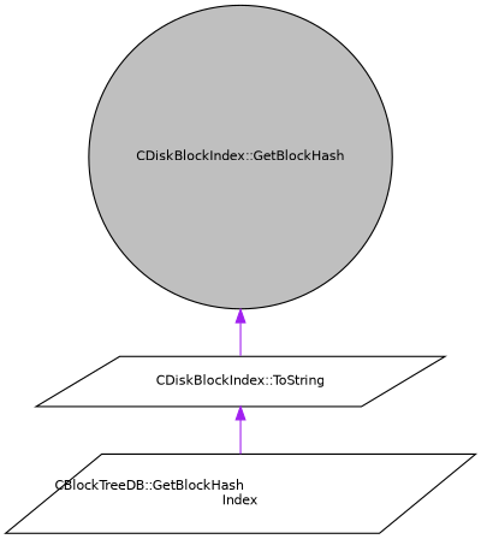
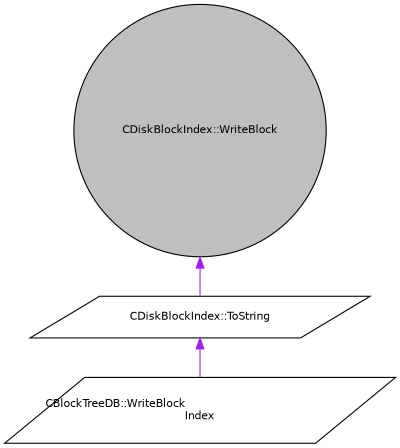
  digraph {
    rankdir=TB
    node [color=black fillcolor=white fontname=Helvetica fontsize=10 shape=parallelogram style=filled]
    edge [color=purple dir=back fontname=Helvetica fontsize=10 labelfontname=Helvetica labelfontsize=10 style=solid]
-   n1 [fillcolor=grey75 fontcolor=black height=0.2 label="CDiskBlockIndex::GetBlockHash" shape=circle width=0.4]
+   n1 [fillcolor=grey75 fontcolor=black height=0.2 label="CDiskBlockIndex::WriteBlock" shape=circle width=0.4]
    n2 [height=0.2 label="CDiskBlockIndex::ToString" width=0.4]
-   n3 [height=0.2 label="CBlockTreeDB::GetBlockHash\lIndex" width=0.4]
+   n3 [height=0.2 label="CBlockTreeDB::WriteBlock\lIndex" width=0.4]
    n1 -> n2
    n2 -> n3
  }
